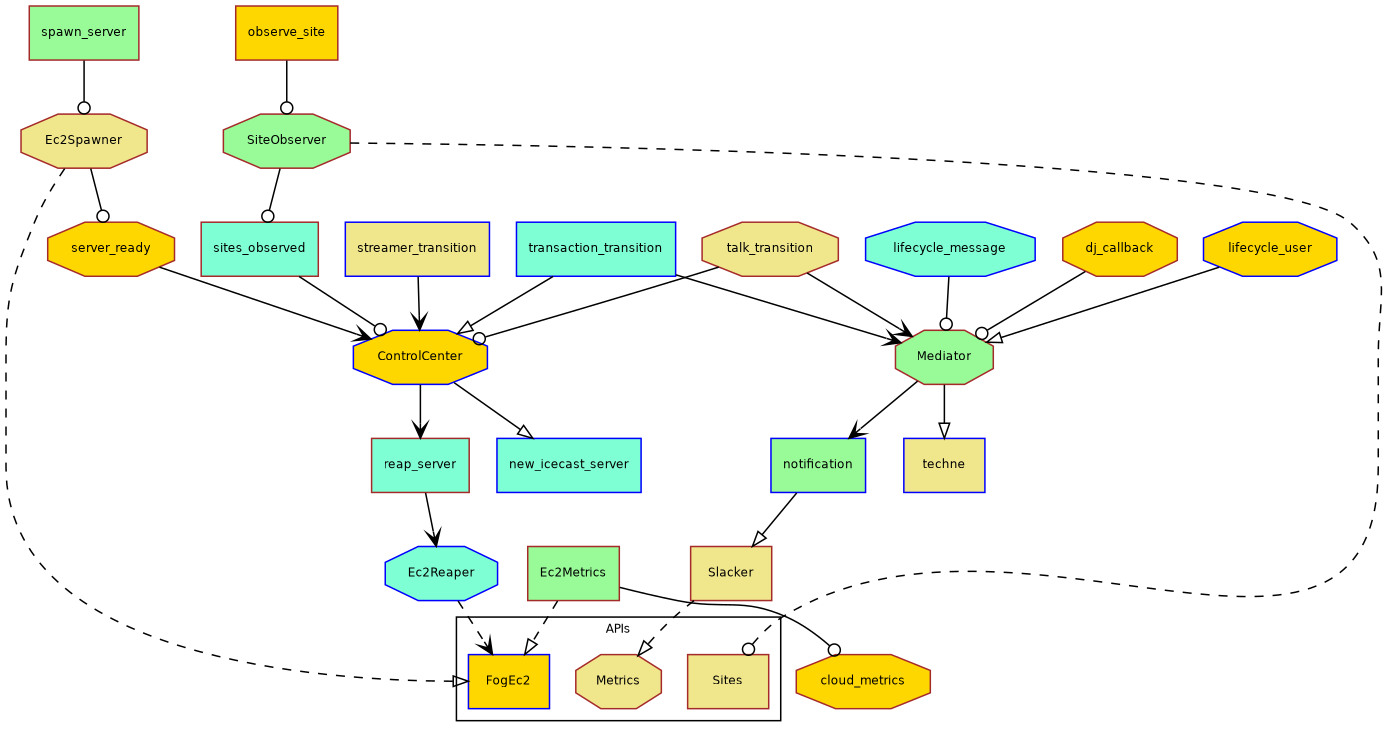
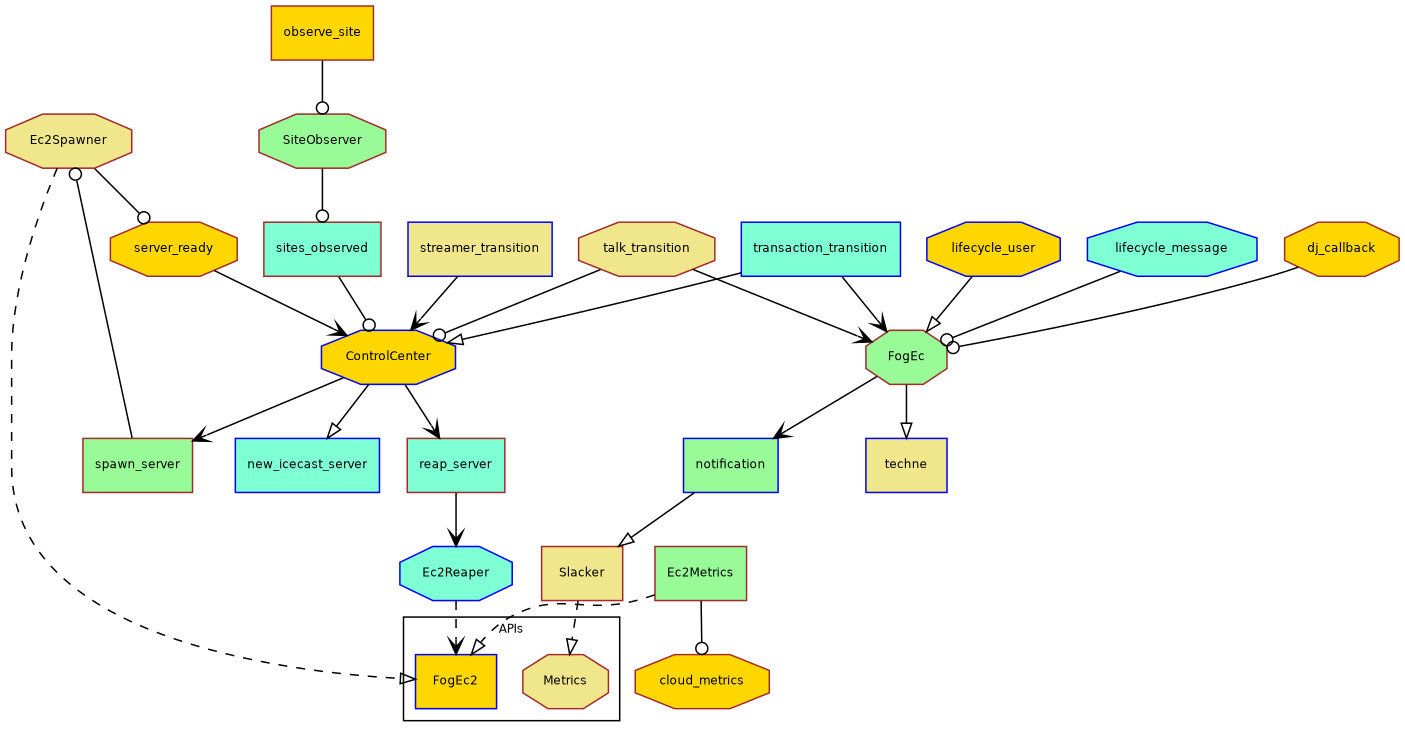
  digraph {
    fontname="Bitstream Vera Sans"
    fontsize=8
    node [color=brown fillcolor=gold fontname="Bitstream Vera Sans" fontsize=8 shape=box style=filled]
    edge [arrowhead=odot arrowtail=none fontname="Bitstream Vera Sans" fontsize=8]
    FogEc2 [color=blue]
-   Sites [fillcolor=khaki]
    n3 [fillcolor=khaki label=Metrics shape=octagon]
    Ec2Metrics [fillcolor=palegreen]
    cloud_metrics [shape=octagon]
    SiteObserver [fillcolor=palegreen shape=octagon]
    sites_observed [fillcolor=aquamarine]
    ControlCenter [color=blue shape=octagon]
    spawn_server [fillcolor=palegreen]
    new_icecast_server [color=blue fillcolor=aquamarine]
    reap_server [fillcolor=aquamarine]
    Ec2Spawner [fillcolor=khaki shape=octagon]
    Ec2Reaper [color=blue fillcolor=aquamarine shape=octagon]
    Slacker [fillcolor=khaki]
-   Mediator [fillcolor=palegreen shape=octagon]
+   Mediator [fillcolor=palegreen shape=octagon label=FogEc]
    notification [color=blue fillcolor=palegreen]
    techne [color=blue fillcolor=khaki]
    server_ready [shape=octagon]
    observe_site
    streamer_transition [color=blue fillcolor=khaki]
    talk_transition [fillcolor=khaki shape=octagon]
    transaction_transition [color=blue fillcolor=aquamarine]
    dj_callback [shape=octagon]
    lifecycle_user [color=blue shape=octagon]
    lifecycle_message [color=blue fillcolor=aquamarine shape=octagon]
    subgraph cluster_1 {
      label=APIs
      FogEc2
-     Sites
      n3
    }
    Ec2Metrics -> FogEc2 [arrowhead=onormal style=dashed]
    Ec2Metrics -> cloud_metrics
-   SiteObserver -> Sites [style=dashed]
    SiteObserver -> sites_observed
    sites_observed -> ControlCenter
+   ControlCenter -> spawn_server [arrowhead=vee]
    ControlCenter -> new_icecast_server [arrowhead=onormal]
    ControlCenter -> reap_server [arrowhead=vee]
    spawn_server -> Ec2Spawner
    reap_server -> Ec2Reaper [arrowhead=vee]
    Ec2Spawner -> FogEc2 [arrowhead=onormal style=dashed]
    Ec2Spawner -> server_ready
    Ec2Reaper -> FogEc2 [arrowhead=vee style=dashed]
    Slacker -> n3 [arrowhead=onormal style=dashed]
    Mediator -> notification [arrowhead=vee]
    Mediator -> techne [arrowhead=onormal]
    notification -> Slacker [arrowhead=onormal]
    server_ready -> ControlCenter [arrowhead=vee]
    observe_site -> SiteObserver
    streamer_transition -> ControlCenter [arrowhead=vee]
    talk_transition -> ControlCenter
    talk_transition -> Mediator [arrowhead=vee]
    transaction_transition -> ControlCenter [arrowhead=onormal]
    transaction_transition -> Mediator [arrowhead=vee]
    dj_callback -> Mediator
    lifecycle_user -> Mediator [arrowhead=onormal]
    lifecycle_message -> Mediator
  }
